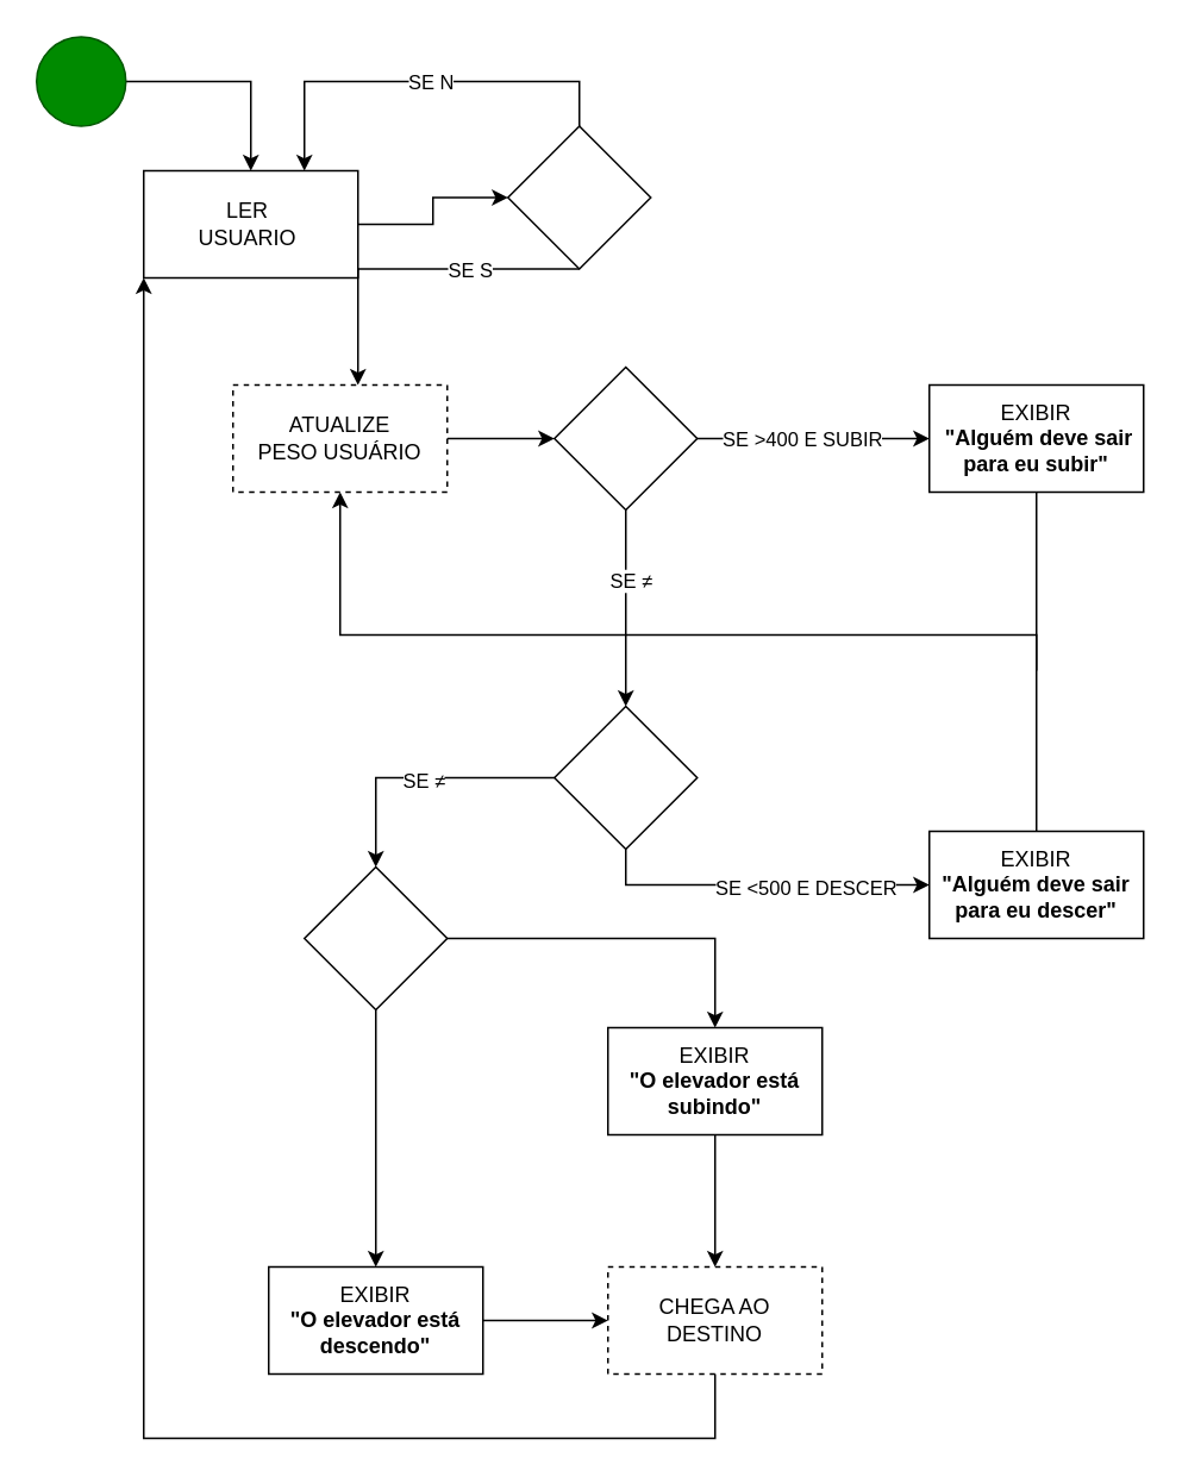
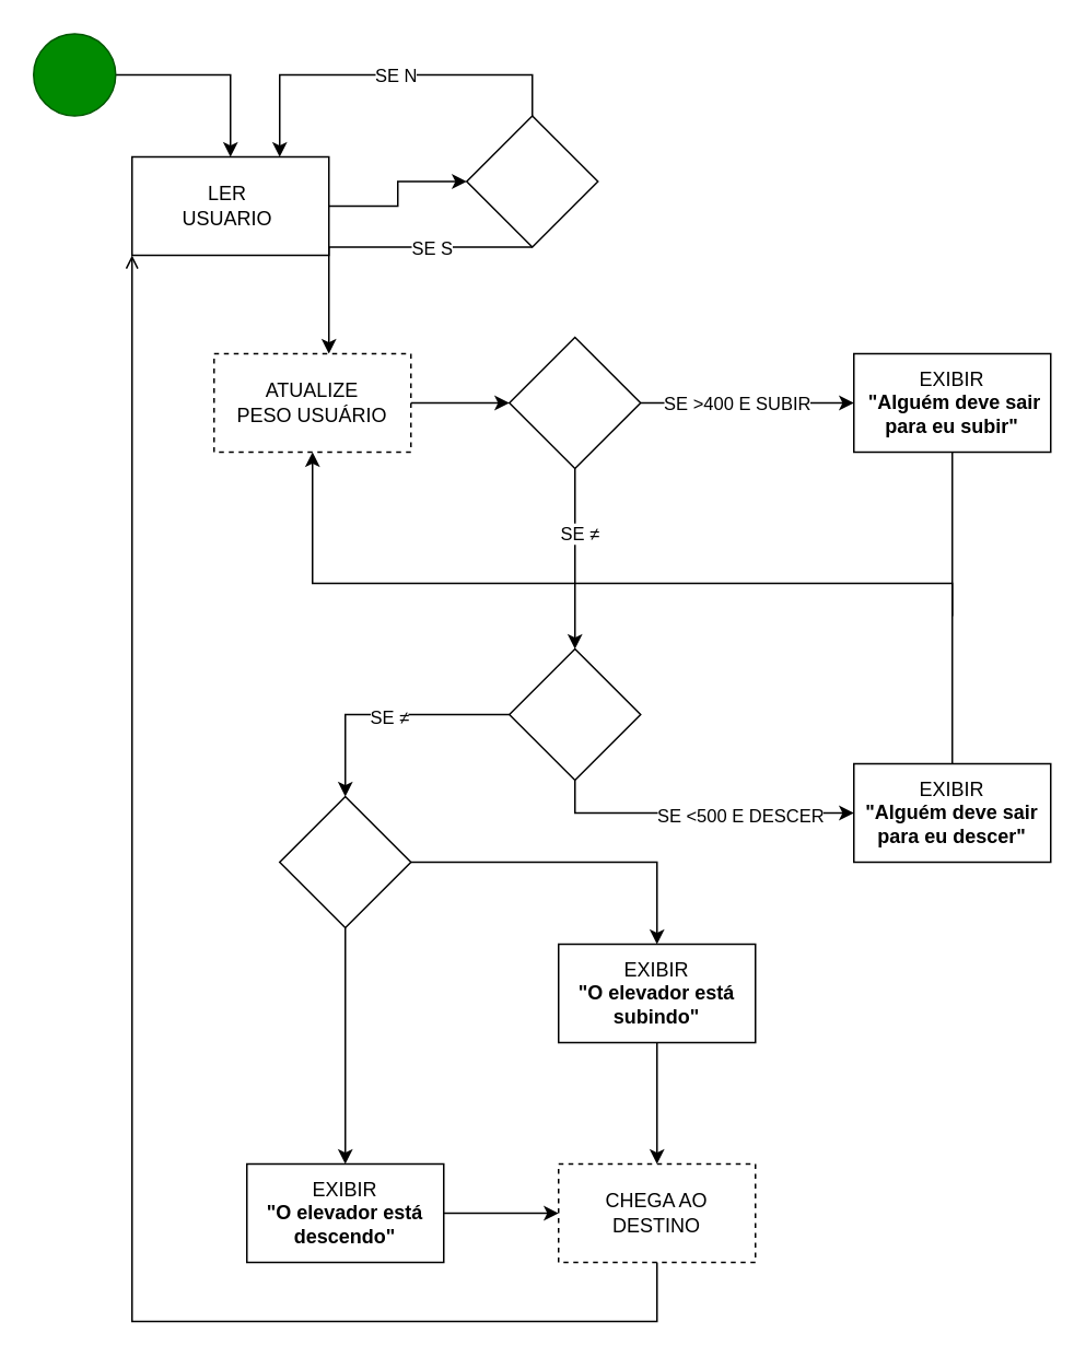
  <mxCell id="0" />
  <mxCell id="1" parent="0" />
  <mxCell id="2" value="" style="edgeStyle=orthogonalEdgeStyle;rounded=0;orthogonalLoop=1;jettySize=auto;html=1;" edge="1" parent="1" source="3" target="5"><mxGeometry relative="1" as="geometry" /></mxCell>
  <mxCell id="3" value="" style="ellipse;whiteSpace=wrap;html=1;aspect=fixed;fillColor=#008a00;fontColor=#ffffff;strokeColor=#005700;" vertex="1" parent="1"><mxGeometry x="20" y="20" width="50" height="50" as="geometry" /></mxCell>
  <mxCell id="4" value="" style="edgeStyle=orthogonalEdgeStyle;rounded=0;orthogonalLoop=1;jettySize=auto;html=1;" edge="1" parent="1" source="5" target="8"><mxGeometry relative="1" as="geometry" /></mxCell>
  <mxCell id="5" value="LER&amp;nbsp;&lt;br&gt;USUARIO&amp;nbsp;" style="whiteSpace=wrap;html=1;" vertex="1" parent="1"><mxGeometry x="80" y="95" width="120" height="60" as="geometry" /></mxCell>
  <mxCell id="6" value="" style="edgeStyle=orthogonalEdgeStyle;rounded=0;orthogonalLoop=1;jettySize=auto;html=1;exitX=0.5;exitY=1;exitDx=0;exitDy=0;" edge="1" parent="1" source="8" target="10"><mxGeometry relative="1" as="geometry"><Array as="points"><mxPoint x="200" y="150" /></Array></mxGeometry></mxCell>
  <mxCell id="7" value="SE S" style="edgeLabel;html=1;align=center;verticalAlign=middle;resizable=0;points=[];" vertex="1" connectable="0" parent="6"><mxGeometry x="-0.741" relative="1" as="geometry"><mxPoint x="-38" as="offset" /></mxGeometry></mxCell>
  <mxCell id="8" value="" style="rhombus;whiteSpace=wrap;html=1;" vertex="1" parent="1"><mxGeometry x="284" y="70" width="80" height="80" as="geometry" /></mxCell>
  <mxCell id="9" value="" style="edgeStyle=orthogonalEdgeStyle;rounded=0;orthogonalLoop=1;jettySize=auto;html=1;" edge="1" parent="1" source="10" target="17"><mxGeometry relative="1" as="geometry" /></mxCell>
  <mxCell id="10" value="ATUALIZE&lt;br&gt;PESO USUÁRIO" style="whiteSpace=wrap;html=1;dashed=1;" vertex="1" parent="1"><mxGeometry x="130" y="215" width="120" height="60" as="geometry" /></mxCell>
  <mxCell id="11" value="" style="endArrow=classic;html=1;rounded=0;exitX=0.5;exitY=0;exitDx=0;exitDy=0;edgeStyle=orthogonalEdgeStyle;entryX=0.75;entryY=0;entryDx=0;entryDy=0;" edge="1" parent="1" source="8" target="5"><mxGeometry width="50" height="50" relative="1" as="geometry"><mxPoint x="380" y="355" as="sourcePoint" /><mxPoint x="210" y="85" as="targetPoint" /><Array as="points"><mxPoint x="324" y="45" /><mxPoint x="170" y="45" /></Array></mxGeometry></mxCell>
  <mxCell id="12" value="SE N" style="edgeLabel;html=1;align=center;verticalAlign=middle;resizable=0;points=[];" vertex="1" connectable="0" parent="11"><mxGeometry x="0.192" relative="1" as="geometry"><mxPoint x="27" as="offset" /></mxGeometry></mxCell>
  <mxCell id="13" value="" style="edgeStyle=orthogonalEdgeStyle;rounded=0;orthogonalLoop=1;jettySize=auto;html=1;" edge="1" parent="1" source="17" target="18"><mxGeometry relative="1" as="geometry" /></mxCell>
  <mxCell id="14" value="SE &amp;gt;400 E SUBIR" style="edgeLabel;html=1;align=center;verticalAlign=middle;resizable=0;points=[];" vertex="1" connectable="0" parent="13"><mxGeometry x="-0.107" relative="1" as="geometry"><mxPoint as="offset" /></mxGeometry></mxCell>
  <mxCell id="15" value="" style="edgeStyle=orthogonalEdgeStyle;rounded=0;orthogonalLoop=1;jettySize=auto;html=1;" edge="1" parent="1" source="17" target="23"><mxGeometry relative="1" as="geometry" /></mxCell>
  <mxCell id="16" value="SE&amp;nbsp;≠" style="edgeLabel;html=1;align=center;verticalAlign=middle;resizable=0;points=[];" vertex="1" connectable="0" parent="15"><mxGeometry x="-0.288" y="2" relative="1" as="geometry"><mxPoint as="offset" /></mxGeometry></mxCell>
  <mxCell id="17" value="" style="rhombus;whiteSpace=wrap;html=1;" vertex="1" parent="1"><mxGeometry x="310" y="205" width="80" height="80" as="geometry" /></mxCell>
  <mxCell id="18" value="EXIBIR&lt;br&gt;&lt;b&gt;&amp;nbsp;&quot;Alguém deve sair para eu subir&quot;&lt;/b&gt;" style="whiteSpace=wrap;html=1;" vertex="1" parent="1"><mxGeometry x="520" y="215" width="120" height="60" as="geometry" /></mxCell>
  <mxCell id="19" value="" style="edgeStyle=orthogonalEdgeStyle;rounded=0;orthogonalLoop=1;jettySize=auto;html=1;entryX=0;entryY=0.5;entryDx=0;entryDy=0;" edge="1" parent="1" source="23" target="24"><mxGeometry relative="1" as="geometry"><mxPoint x="360" y="525" as="targetPoint" /><Array as="points"><mxPoint x="350" y="495" /></Array></mxGeometry></mxCell>
  <mxCell id="20" value="SE &amp;lt;500 E DESCER" style="edgeLabel;html=1;align=center;verticalAlign=middle;resizable=0;points=[];" vertex="1" connectable="0" parent="19"><mxGeometry x="0.305" y="-1" relative="1" as="geometry"><mxPoint x="-4" as="offset" /></mxGeometry></mxCell>
  <mxCell id="21" value="" style="edgeStyle=orthogonalEdgeStyle;rounded=0;orthogonalLoop=1;jettySize=auto;html=1;" edge="1" parent="1" source="23" target="27"><mxGeometry relative="1" as="geometry" /></mxCell>
  <mxCell id="22" value="SE ≠" style="edgeLabel;html=1;align=center;verticalAlign=middle;resizable=0;points=[];" vertex="1" connectable="0" parent="21"><mxGeometry x="-0.015" y="1" relative="1" as="geometry"><mxPoint as="offset" /></mxGeometry></mxCell>
  <mxCell id="23" value="" style="rhombus;whiteSpace=wrap;html=1;" vertex="1" parent="1"><mxGeometry x="310" y="395" width="80" height="80" as="geometry" /></mxCell>
  <mxCell id="24" value="EXIBIR&lt;br&gt;&lt;b&gt;&quot;Alguém deve sair para eu descer&quot;&lt;/b&gt;" style="whiteSpace=wrap;html=1;" vertex="1" parent="1"><mxGeometry x="520" y="465" width="120" height="60" as="geometry" /></mxCell>
  <mxCell id="25" value="" style="edgeStyle=orthogonalEdgeStyle;rounded=0;orthogonalLoop=1;jettySize=auto;html=1;" edge="1" parent="1" source="27" target="31"><mxGeometry relative="1" as="geometry" /></mxCell>
  <mxCell id="26" value="" style="edgeStyle=orthogonalEdgeStyle;rounded=0;orthogonalLoop=1;jettySize=auto;html=1;" edge="1" parent="1" source="27" target="33"><mxGeometry relative="1" as="geometry" /></mxCell>
  <mxCell id="27" value="" style="rhombus;whiteSpace=wrap;html=1;" vertex="1" parent="1"><mxGeometry x="170" y="485" width="80" height="80" as="geometry" /></mxCell>
  <mxCell id="28" value="" style="endArrow=classic;html=1;rounded=0;exitX=0.5;exitY=0;exitDx=0;exitDy=0;entryX=0.5;entryY=1;entryDx=0;entryDy=0;" edge="1" parent="1" source="24" target="10"><mxGeometry width="50" height="50" relative="1" as="geometry"><mxPoint x="380" y="485" as="sourcePoint" /><mxPoint x="430" y="435" as="targetPoint" /><Array as="points"><mxPoint x="580" y="355" /><mxPoint x="190" y="355" /></Array></mxGeometry></mxCell>
  <mxCell id="29" value="" style="endArrow=none;html=1;rounded=0;entryX=0.5;entryY=1;entryDx=0;entryDy=0;" edge="1" parent="1" target="18"><mxGeometry width="50" height="50" relative="1" as="geometry"><mxPoint x="580" y="375" as="sourcePoint" /><mxPoint x="430" y="435" as="targetPoint" /></mxGeometry></mxCell>
  <mxCell id="30" value="" style="edgeStyle=orthogonalEdgeStyle;rounded=0;orthogonalLoop=1;jettySize=auto;html=1;" edge="1" parent="1" source="31" target="34"><mxGeometry relative="1" as="geometry" /></mxCell>
  <mxCell id="31" value="EXIBIR&lt;br&gt;&lt;b&gt;&quot;O elevador está descendo&quot;&lt;/b&gt;" style="whiteSpace=wrap;html=1;" vertex="1" parent="1"><mxGeometry x="150" y="709" width="120" height="60" as="geometry" /></mxCell>
  <mxCell id="32" value="" style="edgeStyle=orthogonalEdgeStyle;rounded=0;orthogonalLoop=1;jettySize=auto;html=1;" edge="1" parent="1" source="33" target="34"><mxGeometry relative="1" as="geometry" /></mxCell>
  <mxCell id="33" value="EXIBIR&lt;br&gt;&lt;b&gt;&quot;O elevador está subindo&quot;&lt;/b&gt;" style="whiteSpace=wrap;html=1;" vertex="1" parent="1"><mxGeometry x="340" y="575" width="120" height="60" as="geometry" /></mxCell>
  <mxCell id="34" value="CHEGA AO DESTINO" style="whiteSpace=wrap;html=1;dashed=1;" vertex="1" parent="1"><mxGeometry x="340" y="709" width="120" height="60" as="geometry" /></mxCell>
- <mxCell id="35" value="" style="endArrow=classic;html=1;rounded=0;exitX=0.5;exitY=1;exitDx=0;exitDy=0;entryX=0;entryY=1;entryDx=0;entryDy=0;" edge="1" parent="1" source="34" target="5"><mxGeometry width="50" height="50" relative="1" as="geometry"><mxPoint x="350" y="465" as="sourcePoint" /><mxPoint x="400" y="415" as="targetPoint" /><Array as="points"><mxPoint x="400" y="805" /><mxPoint x="80" y="805" /></Array></mxGeometry></mxCell>
+ <mxCell id="35" value="" style="endArrow=open;html=1;rounded=0;exitX=0.5;exitY=1;exitDx=0;exitDy=0;entryX=0;entryY=1;entryDx=0;entryDy=0;" edge="1" parent="1" source="34" target="5"><mxGeometry width="50" height="50" relative="1" as="geometry"><mxPoint x="350" y="465" as="sourcePoint" /><mxPoint x="400" y="415" as="targetPoint" /><Array as="points"><mxPoint x="400" y="805" /><mxPoint x="80" y="805" /></Array></mxGeometry></mxCell>
